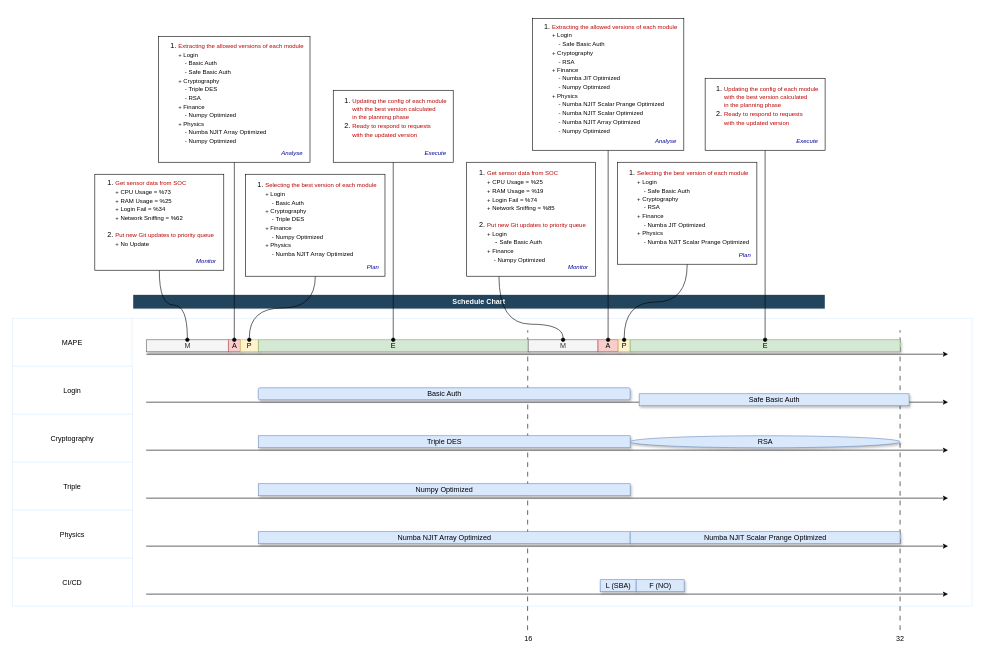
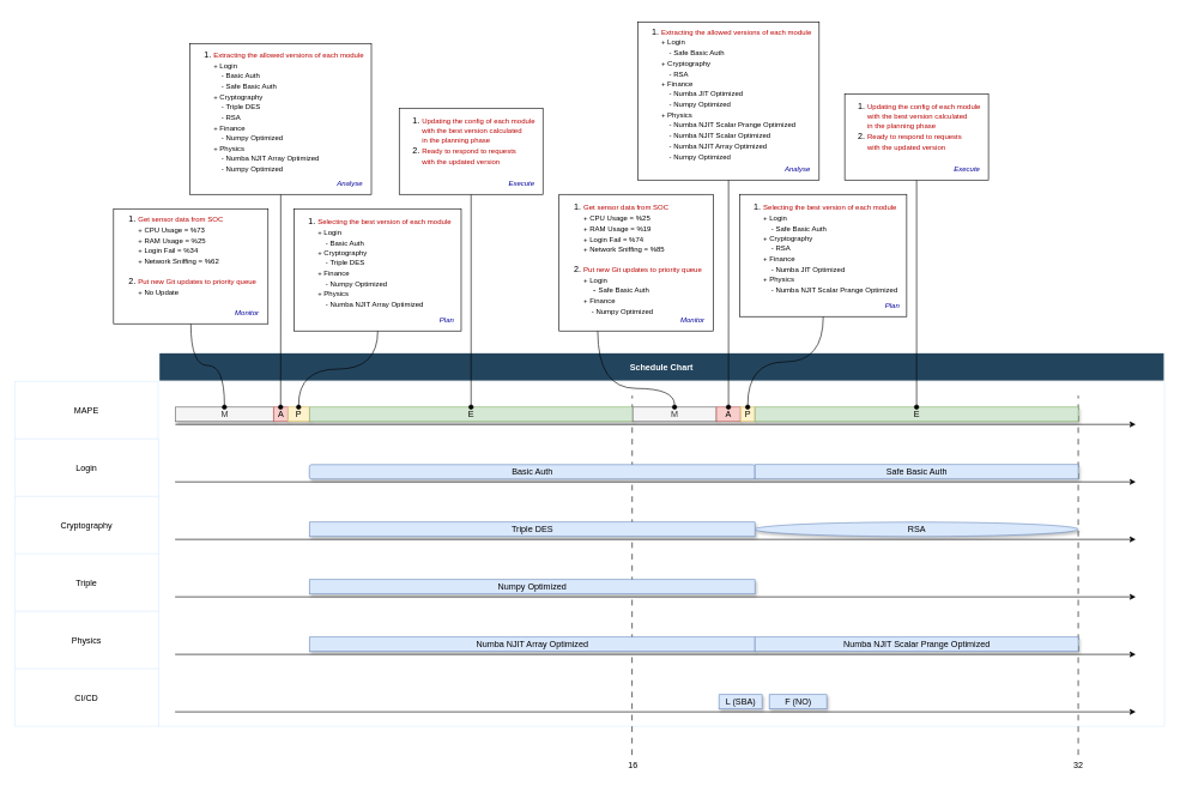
  <mxCell id="0" />
  <mxCell id="1" parent="0" />
  <mxCell id="2" value="MAPE" style="align=center;strokeColor=#DEEDFF" vertex="1" parent="1"><mxGeometry x="20" y="530" width="200" height="80" as="geometry" /></mxCell>
  <mxCell id="3" value="" style="align=center;strokeColor=#DEEDFF" vertex="1" parent="1"><mxGeometry x="219.5" y="530" width="1400.5" height="480" as="geometry" /></mxCell>
  <mxCell id="4" value="" style="edgeStyle=none;orthogonalLoop=1;jettySize=auto;html=1;rounded=0;" edge="1" parent="1"><mxGeometry width="100" relative="1" as="geometry"><mxPoint x="243.57" y="590" as="sourcePoint" /><mxPoint x="1580" y="590" as="targetPoint" /><Array as="points" /></mxGeometry></mxCell>
  <mxCell id="5" value="M" style="align=center;strokeColor=#666666;html=1;fillColor=#f5f5f5;shadow=1;fontColor=#333333;" vertex="1" parent="1"><mxGeometry x="243.57" y="566" width="136.43" height="20" as="geometry" /></mxCell>
- <mxCell id="6" value="Schedule Chart" style="fillColor=#23445D;strokeColor=#FFFFFF;strokeWidth=2;fontColor=#FFFFFF;fontStyle=1" vertex="1" parent="1"><mxGeometry x="220.5" y="490" width="1155" height="25" as="geometry" /></mxCell>
+ <mxCell id="6" value="Schedule Chart" style="fillColor=#23445D;strokeColor=#FFFFFF;strokeWidth=2;fontColor=#FFFFFF;fontStyle=1" vertex="1" parent="1"><mxGeometry x="220.5" y="490" width="1399.5" height="40" as="geometry" /></mxCell>
  <mxCell id="7" value="Login" style="align=center;strokeColor=#DEEDFF" vertex="1" parent="1"><mxGeometry x="20" y="610" width="200" height="80" as="geometry" /></mxCell>
  <mxCell id="8" value="" style="edgeStyle=none;orthogonalLoop=1;jettySize=auto;html=1;rounded=0;" edge="1" parent="1"><mxGeometry width="100" relative="1" as="geometry"><mxPoint x="243.07" y="670" as="sourcePoint" /><mxPoint x="1580" y="670" as="targetPoint" /><Array as="points" /></mxGeometry></mxCell>
  <mxCell id="9" value="Cryptography" style="align=center;strokeColor=#DEEDFF" vertex="1" parent="1"><mxGeometry x="20" y="690" width="200" height="80" as="geometry" /></mxCell>
  <mxCell id="10" value="" style="edgeStyle=none;orthogonalLoop=1;jettySize=auto;html=1;rounded=0;" edge="1" parent="1"><mxGeometry width="100" relative="1" as="geometry"><mxPoint x="243.07" y="750" as="sourcePoint" /><mxPoint x="1580" y="750" as="targetPoint" /><Array as="points" /></mxGeometry></mxCell>
  <mxCell id="11" value="Triple" style="align=center;strokeColor=#DEEDFF" vertex="1" parent="1"><mxGeometry x="20" y="770" width="200" height="80" as="geometry" /></mxCell>
  <mxCell id="12" value="" style="edgeStyle=none;orthogonalLoop=1;jettySize=auto;html=1;rounded=0;" edge="1" parent="1"><mxGeometry width="100" relative="1" as="geometry"><mxPoint x="243.07" y="830" as="sourcePoint" /><mxPoint x="1580" y="830" as="targetPoint" /><Array as="points" /></mxGeometry></mxCell>
  <mxCell id="13" value="Physics" style="align=center;strokeColor=#DEEDFF" vertex="1" parent="1"><mxGeometry x="20" y="850" width="200" height="80" as="geometry" /></mxCell>
  <mxCell id="14" value="" style="edgeStyle=none;orthogonalLoop=1;jettySize=auto;html=1;rounded=0;" edge="1" parent="1"><mxGeometry width="100" relative="1" as="geometry"><mxPoint x="243.07" y="910" as="sourcePoint" /><mxPoint x="1580" y="910" as="targetPoint" /><Array as="points" /></mxGeometry></mxCell>
  <mxCell id="15" value="" style="edgeStyle=none;orthogonalLoop=1;jettySize=auto;html=1;rounded=0;endArrow=none;endFill=0;dashed=1;dashPattern=8 8;" edge="1" parent="1"><mxGeometry width="100" relative="1" as="geometry"><mxPoint x="1500" y="1050" as="sourcePoint" /><mxPoint x="1500" y="550" as="targetPoint" /><Array as="points" /></mxGeometry></mxCell>
  <mxCell id="16" value="" style="edgeStyle=none;orthogonalLoop=1;jettySize=auto;html=1;rounded=0;endArrow=none;endFill=0;dashed=1;dashPattern=8 8;" edge="1" parent="1"><mxGeometry width="100" relative="1" as="geometry"><mxPoint x="879" y="1050" as="sourcePoint" /><mxPoint x="879.29" y="550" as="targetPoint" /><Array as="points" /></mxGeometry></mxCell>
  <mxCell id="17" value="16" style="text;html=1;align=center;verticalAlign=middle;resizable=0;points=[];autosize=1;strokeColor=none;fillColor=none;" vertex="1" parent="1"><mxGeometry x="860" y="1050" width="40" height="30" as="geometry" /></mxCell>
  <mxCell id="18" value="32" style="text;html=1;align=center;verticalAlign=middle;resizable=0;points=[];autosize=1;strokeColor=none;fillColor=none;" vertex="1" parent="1"><mxGeometry x="1480" y="1050" width="40" height="30" as="geometry" /></mxCell>
  <mxCell id="19" value="A" style="align=center;strokeColor=#b85450;html=1;fillColor=#f8cecc;shadow=1;" vertex="1" parent="1"><mxGeometry x="380" y="566" width="20" height="20" as="geometry" /></mxCell>
  <mxCell id="20" value="P" style="align=center;strokeColor=#d6b656;html=1;fillColor=#fff2cc;shadow=1;" vertex="1" parent="1"><mxGeometry x="400" y="566" width="30" height="20" as="geometry" /></mxCell>
  <mxCell id="21" value="E" style="align=center;html=1;shadow=1;fillColor=#d5e8d4;strokeColor=#82b366;" vertex="1" parent="1"><mxGeometry x="430" y="566" width="450" height="20" as="geometry" /></mxCell>
  <mxCell id="22" value="Basic Auth" style="align=center;strokeColor=#6c8ebf;html=1;fillColor=#dae8fc;shadow=1;rounded=1;" vertex="1" parent="1"><mxGeometry x="430" y="646" width="620" height="20" as="geometry" /></mxCell>
  <mxCell id="23" value="M" style="align=center;strokeColor=#666666;html=1;fillColor=#f5f5f5;shadow=1;fontColor=#333333;gradientColor=none;" vertex="1" parent="1"><mxGeometry x="880" y="566" width="116.43" height="20" as="geometry" /></mxCell>
  <mxCell id="24" value="A" style="align=center;strokeColor=#b85450;html=1;fillColor=#f8cecc;shadow=1;" vertex="1" parent="1"><mxGeometry x="996.43" y="566" width="33.57" height="20" as="geometry" /></mxCell>
  <mxCell id="25" value="P" style="align=center;strokeColor=#d6b656;html=1;fillColor=#fff2cc;shadow=1;" vertex="1" parent="1"><mxGeometry x="1030" y="566" width="20" height="20" as="geometry" /></mxCell>
  <mxCell id="26" value="E" style="align=center;html=1;shadow=1;fillColor=#d5e8d4;strokeColor=#82b366;" vertex="1" parent="1"><mxGeometry x="1050" y="566" width="450" height="20" as="geometry" /></mxCell>
- <mxCell id="27" value="Safe Basic Auth" style="align=center;strokeColor=#6c8ebf;html=1;fillColor=#dae8fc;shadow=1;" vertex="1" parent="1"><mxGeometry x="1065" y="656" width="450" height="20" as="geometry" /></mxCell>
+ <mxCell id="27" value="Safe Basic Auth" style="align=center;strokeColor=#6c8ebf;html=1;fillColor=#dae8fc;shadow=1;" vertex="1" parent="1"><mxGeometry x="1050" y="646" width="450" height="20" as="geometry" /></mxCell>
  <mxCell id="28" value="Triple DES" style="align=center;strokeColor=#6c8ebf;html=1;fillColor=#dae8fc;shadow=1;" vertex="1" parent="1"><mxGeometry x="430" y="726" width="620" height="20" as="geometry" /></mxCell>
  <mxCell id="29" value="RSA" style="ellipse;align=center;strokeColor=#6c8ebf;html=1;fillColor=#dae8fc;shadow=1;" vertex="1" parent="1"><mxGeometry x="1050" y="726" width="450" height="20" as="geometry" /></mxCell>
  <mxCell id="30" value="Numpy Optimized" style="align=center;strokeColor=#6c8ebf;html=1;fillColor=#dae8fc;shadow=1;" vertex="1" parent="1"><mxGeometry x="430" y="806" width="620" height="20" as="geometry" /></mxCell>
  <mxCell id="31" value="Numba NJIT Array Optimized" style="align=center;strokeColor=#6c8ebf;html=1;fillColor=#dae8fc;shadow=1;" vertex="1" parent="1"><mxGeometry x="430" y="886" width="620" height="20" as="geometry" /></mxCell>
  <mxCell id="32" value="Numba NJIT Scalar Prange Optimized" style="align=center;strokeColor=#6c8ebf;html=1;fillColor=#dae8fc;shadow=1;" vertex="1" parent="1"><mxGeometry x="1050" y="886" width="450" height="20" as="geometry" /></mxCell>
  <mxCell id="33" style="edgeStyle=orthogonalEdgeStyle;rounded=0;orthogonalLoop=1;jettySize=auto;html=1;entryX=0.5;entryY=0;entryDx=0;entryDy=0;curved=1;endArrow=oval;endFill=1;" edge="1" parent="1" source="34" target="5"><mxGeometry relative="1" as="geometry" /></mxCell>
  <mxCell id="34" value="" style="whiteSpace=wrap;html=1;" vertex="1" parent="1"><mxGeometry x="157.5" y="290" width="215" height="160" as="geometry" /></mxCell>
  <mxCell id="35" value="&lt;font color=&quot;#000099&quot; style=&quot;font-size: 10px;&quot;&gt;&lt;i style=&quot;&quot;&gt;Monitor&lt;/i&gt;&lt;/font&gt;" style="text;html=1;align=center;verticalAlign=middle;resizable=0;points=[];autosize=1;strokeColor=none;fillColor=none;" vertex="1" parent="1"><mxGeometry x="312.5" y="420" width="60" height="30" as="geometry" /></mxCell>
  <mxCell id="36" value="&lt;ol&gt;&lt;li&gt;&lt;font style=&quot;font-size: 10px;&quot;&gt;&lt;span style=&quot;color: rgb(186, 0, 0); background-color: transparent;&quot;&gt;Get sensor data from SOC&lt;br&gt;&lt;/span&gt;+ CPU Usage = %73&lt;br&gt;+ RAM Usage = %25&lt;br&gt;+ Login Fail = %34&lt;br&gt;+ Network Sniffing = %62&lt;br&gt;&lt;br&gt;&lt;/font&gt;&lt;/li&gt;&lt;li&gt;&lt;font style=&quot;&quot;&gt;&lt;font style=&quot;color: rgb(186, 0, 0);&quot;&gt;&lt;span style=&quot;font-size: 10px;&quot;&gt;Put new Git updates to priority queue&lt;/span&gt;&lt;br&gt;&lt;/font&gt;&lt;span style=&quot;font-size: 10px;&quot;&gt;+ No Update&lt;/span&gt;&lt;br&gt;&lt;/font&gt;&lt;/li&gt;&lt;/ol&gt;" style="text;html=1;align=left;verticalAlign=middle;resizable=0;points=[];autosize=1;strokeColor=none;fillColor=none;" vertex="1" parent="1"><mxGeometry x="150" y="280" width="230" height="150" as="geometry" /></mxCell>
  <mxCell id="37" style="edgeStyle=orthogonalEdgeStyle;rounded=0;orthogonalLoop=1;jettySize=auto;html=1;entryX=0.5;entryY=0;entryDx=0;entryDy=0;endArrow=oval;endFill=1;" edge="1" parent="1" source="38" target="19"><mxGeometry relative="1" as="geometry" /></mxCell>
  <mxCell id="38" value="" style="whiteSpace=wrap;html=1;" vertex="1" parent="1"><mxGeometry x="263.75" y="60" width="252.5" height="210" as="geometry" /></mxCell>
  <mxCell id="39" value="&lt;font color=&quot;#000099&quot; style=&quot;font-size: 10px;&quot;&gt;&lt;i style=&quot;&quot;&gt;Analyse&lt;/i&gt;&lt;/font&gt;" style="text;html=1;align=center;verticalAlign=middle;resizable=0;points=[];autosize=1;strokeColor=none;fillColor=none;" vertex="1" parent="1"><mxGeometry x="456.25" y="240" width="60" height="30" as="geometry" /></mxCell>
  <mxCell id="40" value="&lt;ol&gt;&lt;li&gt;&lt;font style=&quot;font-size: 10px;&quot;&gt;&lt;span style=&quot;color: rgb(186, 0, 0); background-color: transparent;&quot;&gt;Extracting the allowed versions of each module&lt;br&gt;&lt;/span&gt;+ Login&lt;br&gt;&amp;nbsp; &amp;nbsp; - Basic Auth&lt;br&gt;&amp;nbsp; &amp;nbsp; - Safe Basic Auth&lt;br&gt;+ Cryptography&lt;br&gt;&amp;nbsp; &amp;nbsp; - Triple DES&lt;br&gt;&amp;nbsp; &amp;nbsp; - RSA&lt;br&gt;+ Finance&lt;br&gt;&amp;nbsp; &amp;nbsp; - Numpy Optimized&lt;br&gt;+ Physics&lt;br&gt;&amp;nbsp; &amp;nbsp; - Numba NJIT Array Optimized&lt;br&gt;&amp;nbsp; &amp;nbsp; - Numpy Optimized&lt;br&gt;&lt;/font&gt;&lt;/li&gt;&lt;/ol&gt;" style="text;html=1;align=left;verticalAlign=middle;resizable=0;points=[];autosize=1;strokeColor=none;fillColor=none;" vertex="1" parent="1"><mxGeometry x="255" y="50" width="270" height="210" as="geometry" /></mxCell>
  <mxCell id="41" style="edgeStyle=orthogonalEdgeStyle;rounded=0;orthogonalLoop=1;jettySize=auto;html=1;entryX=0.5;entryY=0;entryDx=0;entryDy=0;curved=1;endArrow=oval;endFill=1;" edge="1" parent="1" source="42" target="20"><mxGeometry relative="1" as="geometry" /></mxCell>
  <mxCell id="42" value="" style="whiteSpace=wrap;html=1;" vertex="1" parent="1"><mxGeometry x="408.75" y="290" width="232.5" height="170" as="geometry" /></mxCell>
  <mxCell id="43" value="&lt;font color=&quot;#000099&quot; style=&quot;font-size: 10px;&quot;&gt;&lt;i style=&quot;&quot;&gt;Plan&lt;/i&gt;&lt;/font&gt;" style="text;html=1;align=center;verticalAlign=middle;resizable=0;points=[];autosize=1;strokeColor=none;fillColor=none;" vertex="1" parent="1"><mxGeometry x="601.25" y="430" width="40" height="30" as="geometry" /></mxCell>
  <mxCell id="44" value="&lt;ol&gt;&lt;li&gt;&lt;font style=&quot;font-size: 10px;&quot;&gt;&lt;span style=&quot;color: rgb(186, 0, 0); background-color: transparent;&quot;&gt;Selecting the best version of each module&lt;br&gt;&lt;/span&gt;+ Login&lt;br&gt;&amp;nbsp; &amp;nbsp; - Basic Auth&lt;br&gt;+ Cryptography&lt;br&gt;&amp;nbsp; &amp;nbsp; - Triple DES&lt;br&gt;+ Finance&lt;br&gt;&amp;nbsp; &amp;nbsp; - Numpy Optimized&lt;br&gt;+ Physics&lt;br&gt;&amp;nbsp; &amp;nbsp; - Numba NJIT Array Optimized&lt;br&gt;&lt;/font&gt;&lt;/li&gt;&lt;/ol&gt;" style="text;html=1;align=left;verticalAlign=middle;resizable=0;points=[];autosize=1;strokeColor=none;fillColor=none;" vertex="1" parent="1"><mxGeometry x="400" y="280" width="250" height="170" as="geometry" /></mxCell>
  <mxCell id="45" style="edgeStyle=orthogonalEdgeStyle;rounded=0;orthogonalLoop=1;jettySize=auto;html=1;entryX=0.5;entryY=0;entryDx=0;entryDy=0;endArrow=oval;endFill=1;" edge="1" parent="1" source="46" target="21"><mxGeometry relative="1" as="geometry" /></mxCell>
  <mxCell id="46" value="" style="whiteSpace=wrap;html=1;" vertex="1" parent="1"><mxGeometry x="555" y="150" width="200" height="120" as="geometry" /></mxCell>
  <mxCell id="47" value="&lt;font color=&quot;#000099&quot;&gt;&lt;span style=&quot;font-size: 10px;&quot;&gt;&lt;i&gt;Execute&lt;/i&gt;&lt;/span&gt;&lt;/font&gt;" style="text;html=1;align=center;verticalAlign=middle;resizable=0;points=[];autosize=1;strokeColor=none;fillColor=none;" vertex="1" parent="1"><mxGeometry x="694.5" y="240" width="60" height="30" as="geometry" /></mxCell>
  <mxCell id="48" value="&lt;ol&gt;&lt;li&gt;&lt;font style=&quot;font-size: 10px;&quot;&gt;&lt;span style=&quot;color: rgb(186, 0, 0); background-color: transparent;&quot;&gt;Updating the config of each module &lt;br&gt;with the best version calculated &lt;br&gt;in the planning phase&lt;/span&gt;&lt;/font&gt;&lt;/li&gt;&lt;li&gt;&lt;font color=&quot;#ba0000&quot;&gt;&lt;span style=&quot;font-size: 10px;&quot;&gt;Ready to respond to requests&lt;br&gt;with the updated version&lt;/span&gt;&lt;/font&gt;&lt;br&gt;&lt;/li&gt;&lt;/ol&gt;" style="text;html=1;align=left;verticalAlign=middle;resizable=0;points=[];autosize=1;strokeColor=none;fillColor=none;" vertex="1" parent="1"><mxGeometry x="545" y="140" width="220" height="110" as="geometry" /></mxCell>
  <mxCell id="49" style="edgeStyle=orthogonalEdgeStyle;rounded=0;orthogonalLoop=1;jettySize=auto;html=1;entryX=0.5;entryY=0;entryDx=0;entryDy=0;endArrow=oval;endFill=1;exitX=0.25;exitY=1;exitDx=0;exitDy=0;curved=1;" edge="1" parent="1" source="50" target="23"><mxGeometry relative="1" as="geometry"><Array as="points"><mxPoint x="831" y="540" /><mxPoint x="938" y="540" /></Array></mxGeometry></mxCell>
  <mxCell id="50" value="" style="whiteSpace=wrap;html=1;" vertex="1" parent="1"><mxGeometry x="777.5" y="270" width="215" height="190" as="geometry" /></mxCell>
  <mxCell id="51" value="&lt;font color=&quot;#000099&quot; style=&quot;font-size: 10px;&quot;&gt;&lt;i style=&quot;&quot;&gt;Monitor&lt;/i&gt;&lt;/font&gt;" style="text;html=1;align=center;verticalAlign=middle;resizable=0;points=[];autosize=1;strokeColor=none;fillColor=none;" vertex="1" parent="1"><mxGeometry x="932.5" y="430" width="60" height="30" as="geometry" /></mxCell>
  <mxCell id="52" value="&lt;ol&gt;&lt;li&gt;&lt;font style=&quot;font-size: 10px;&quot;&gt;&lt;span style=&quot;color: rgb(186, 0, 0); background-color: transparent;&quot;&gt;Get sensor data from SOC&lt;br&gt;&lt;/span&gt;+ CPU Usage = %25&lt;br&gt;+ RAM Usage = %19&lt;br&gt;+ Login Fail = %74&lt;br&gt;+ Network Sniffing = %85&lt;br&gt;&lt;br&gt;&lt;/font&gt;&lt;/li&gt;&lt;li&gt;&lt;font style=&quot;&quot;&gt;&lt;font style=&quot;color: rgb(186, 0, 0);&quot;&gt;&lt;span style=&quot;font-size: 10px;&quot;&gt;Put new Git updates to priority queue&lt;/span&gt;&lt;br&gt;&lt;/font&gt;&lt;span style=&quot;font-size: 10px;&quot;&gt;+ Login&lt;br&gt;&lt;/span&gt;&amp;nbsp; &amp;nbsp; -&amp;nbsp;&lt;/font&gt;&lt;span style=&quot;font-size: 10px;&quot;&gt;Safe Basic Auth&lt;br&gt;+&amp;nbsp;Finance&lt;br&gt;&amp;nbsp; &amp;nbsp; -&amp;nbsp;Numpy Optimized&lt;br&gt;&lt;/span&gt;&lt;/li&gt;&lt;/ol&gt;" style="text;html=1;align=left;verticalAlign=middle;resizable=0;points=[];autosize=1;strokeColor=none;fillColor=none;" vertex="1" parent="1"><mxGeometry x="770" y="260" width="230" height="200" as="geometry" /></mxCell>
  <mxCell id="53" style="edgeStyle=orthogonalEdgeStyle;rounded=0;orthogonalLoop=1;jettySize=auto;html=1;entryX=0.5;entryY=0;entryDx=0;entryDy=0;endArrow=oval;endFill=1;" edge="1" parent="1" source="54" target="24"><mxGeometry relative="1" as="geometry" /></mxCell>
  <mxCell id="54" value="" style="whiteSpace=wrap;html=1;" vertex="1" parent="1"><mxGeometry x="886.96" y="30" width="252.5" height="220" as="geometry" /></mxCell>
  <mxCell id="55" value="&lt;font color=&quot;#000099&quot; style=&quot;font-size: 10px;&quot;&gt;&lt;i style=&quot;&quot;&gt;Analyse&lt;/i&gt;&lt;/font&gt;" style="text;html=1;align=center;verticalAlign=middle;resizable=0;points=[];autosize=1;strokeColor=none;fillColor=none;" vertex="1" parent="1"><mxGeometry x="1079.46" y="220" width="60" height="30" as="geometry" /></mxCell>
  <mxCell id="56" value="&lt;ol&gt;&lt;li&gt;&lt;font style=&quot;font-size: 10px;&quot;&gt;&lt;span style=&quot;color: rgb(186, 0, 0); background-color: transparent;&quot;&gt;Extracting the allowed versions of each module&lt;br&gt;&lt;/span&gt;+ Login&lt;br&gt;&amp;nbsp; &amp;nbsp; - Safe Basic Auth&lt;br&gt;+ Cryptography&lt;br&gt;&amp;nbsp; &amp;nbsp; - RSA&lt;br&gt;+ Finance&lt;br&gt;&amp;nbsp; &amp;nbsp; -&amp;nbsp;Numba JIT Optimized&lt;br&gt;&amp;nbsp; &amp;nbsp; - Numpy Optimized&lt;br&gt;+ Physics&lt;br&gt;&amp;nbsp; &amp;nbsp; -&amp;nbsp;Numba NJIT Scalar Prange Optimized&lt;br&gt;&amp;nbsp; &amp;nbsp; -&amp;nbsp;Numba NJIT Scalar Optimized&lt;br&gt;&amp;nbsp; &amp;nbsp; - Numba NJIT Array Optimized&lt;br&gt;&amp;nbsp; &amp;nbsp; - Numpy Optimized&lt;br&gt;&lt;/font&gt;&lt;/li&gt;&lt;/ol&gt;" style="text;html=1;align=left;verticalAlign=middle;resizable=0;points=[];autosize=1;strokeColor=none;fillColor=none;" vertex="1" parent="1"><mxGeometry x="878.21" y="20" width="270" height="220" as="geometry" /></mxCell>
  <mxCell id="57" style="edgeStyle=orthogonalEdgeStyle;rounded=0;orthogonalLoop=1;jettySize=auto;html=1;entryX=0.5;entryY=0;entryDx=0;entryDy=0;curved=1;endArrow=oval;endFill=1;" edge="1" parent="1" source="58" target="25"><mxGeometry relative="1" as="geometry" /></mxCell>
  <mxCell id="58" value="" style="whiteSpace=wrap;html=1;" vertex="1" parent="1"><mxGeometry x="1028.75" y="270" width="232.5" height="170" as="geometry" /></mxCell>
  <mxCell id="59" value="&lt;font color=&quot;#000099&quot; style=&quot;font-size: 10px;&quot;&gt;&lt;i style=&quot;&quot;&gt;Plan&lt;/i&gt;&lt;/font&gt;" style="text;html=1;align=center;verticalAlign=middle;resizable=0;points=[];autosize=1;strokeColor=none;fillColor=none;" vertex="1" parent="1"><mxGeometry x="1221.25" y="410" width="40" height="30" as="geometry" /></mxCell>
  <mxCell id="60" value="&lt;ol&gt;&lt;li&gt;&lt;font style=&quot;font-size: 10px;&quot;&gt;&lt;span style=&quot;color: rgb(186, 0, 0); background-color: transparent;&quot;&gt;Selecting the best version of each module&lt;br&gt;&lt;/span&gt;+ Login&lt;br&gt;&amp;nbsp; &amp;nbsp; - Safe Basic Auth&lt;br&gt;+ Cryptography&lt;br&gt;&amp;nbsp; &amp;nbsp; - RSA&lt;br&gt;+ Finance&lt;br&gt;&amp;nbsp; &amp;nbsp; - Numba JIT Optimized&lt;br&gt;+ Physics&lt;br&gt;&amp;nbsp; &amp;nbsp; - Numba NJIT Scalar Prange Optimized&lt;br&gt;&lt;/font&gt;&lt;/li&gt;&lt;/ol&gt;" style="text;html=1;align=left;verticalAlign=middle;resizable=0;points=[];autosize=1;strokeColor=none;fillColor=none;" vertex="1" parent="1"><mxGeometry x="1020" y="260" width="250" height="170" as="geometry" /></mxCell>
  <mxCell id="61" style="edgeStyle=orthogonalEdgeStyle;rounded=0;orthogonalLoop=1;jettySize=auto;html=1;entryX=0.5;entryY=0;entryDx=0;entryDy=0;endArrow=oval;endFill=1;" edge="1" parent="1" source="62" target="26"><mxGeometry relative="1" as="geometry" /></mxCell>
  <mxCell id="62" value="" style="whiteSpace=wrap;html=1;" vertex="1" parent="1"><mxGeometry x="1175" y="130" width="200" height="120" as="geometry" /></mxCell>
  <mxCell id="63" value="&lt;font color=&quot;#000099&quot;&gt;&lt;span style=&quot;font-size: 10px;&quot;&gt;&lt;i&gt;Execute&lt;/i&gt;&lt;/span&gt;&lt;/font&gt;" style="text;html=1;align=center;verticalAlign=middle;resizable=0;points=[];autosize=1;strokeColor=none;fillColor=none;" vertex="1" parent="1"><mxGeometry x="1314.5" y="220" width="60" height="30" as="geometry" /></mxCell>
  <mxCell id="64" value="&lt;ol&gt;&lt;li&gt;&lt;font style=&quot;font-size: 10px;&quot;&gt;&lt;span style=&quot;color: rgb(186, 0, 0); background-color: transparent;&quot;&gt;Updating the config of each module &lt;br&gt;with the best version calculated &lt;br&gt;in the planning phase&lt;/span&gt;&lt;/font&gt;&lt;/li&gt;&lt;li&gt;&lt;font color=&quot;#ba0000&quot;&gt;&lt;span style=&quot;font-size: 10px;&quot;&gt;Ready to respond to requests&lt;br&gt;with the updated version&lt;/span&gt;&lt;/font&gt;&lt;br&gt;&lt;/li&gt;&lt;/ol&gt;" style="text;html=1;align=left;verticalAlign=middle;resizable=0;points=[];autosize=1;strokeColor=none;fillColor=none;" vertex="1" parent="1"><mxGeometry x="1165" y="120" width="220" height="110" as="geometry" /></mxCell>
  <mxCell id="65" value="CI/CD" style="align=center;strokeColor=#DEEDFF" vertex="1" parent="1"><mxGeometry x="20" y="930" width="200" height="80" as="geometry" /></mxCell>
  <mxCell id="66" value="" style="edgeStyle=none;orthogonalLoop=1;jettySize=auto;html=1;rounded=0;" edge="1" parent="1"><mxGeometry width="100" relative="1" as="geometry"><mxPoint x="243.07" y="990" as="sourcePoint" /><mxPoint x="1580" y="990" as="targetPoint" /><Array as="points" /></mxGeometry></mxCell>
  <mxCell id="67" value="L (SBA)" style="align=center;strokeColor=#6c8ebf;html=1;fillColor=#dae8fc;shadow=1;" vertex="1" parent="1"><mxGeometry x="1000" y="966" width="60" height="20" as="geometry" /></mxCell>
- <mxCell id="68" value="F (NO)" style="align=center;strokeColor=#6c8ebf;html=1;fillColor=#dae8fc;shadow=1;" vertex="1" parent="1"><mxGeometry x="1060" y="966" width="80" height="20" as="geometry" /></mxCell>
+ <mxCell id="68" value="F (NO)" style="align=center;strokeColor=#6c8ebf;html=1;fillColor=#dae8fc;shadow=1;" vertex="1" parent="1"><mxGeometry x="1070" y="966" width="80" height="20" as="geometry" /></mxCell>
